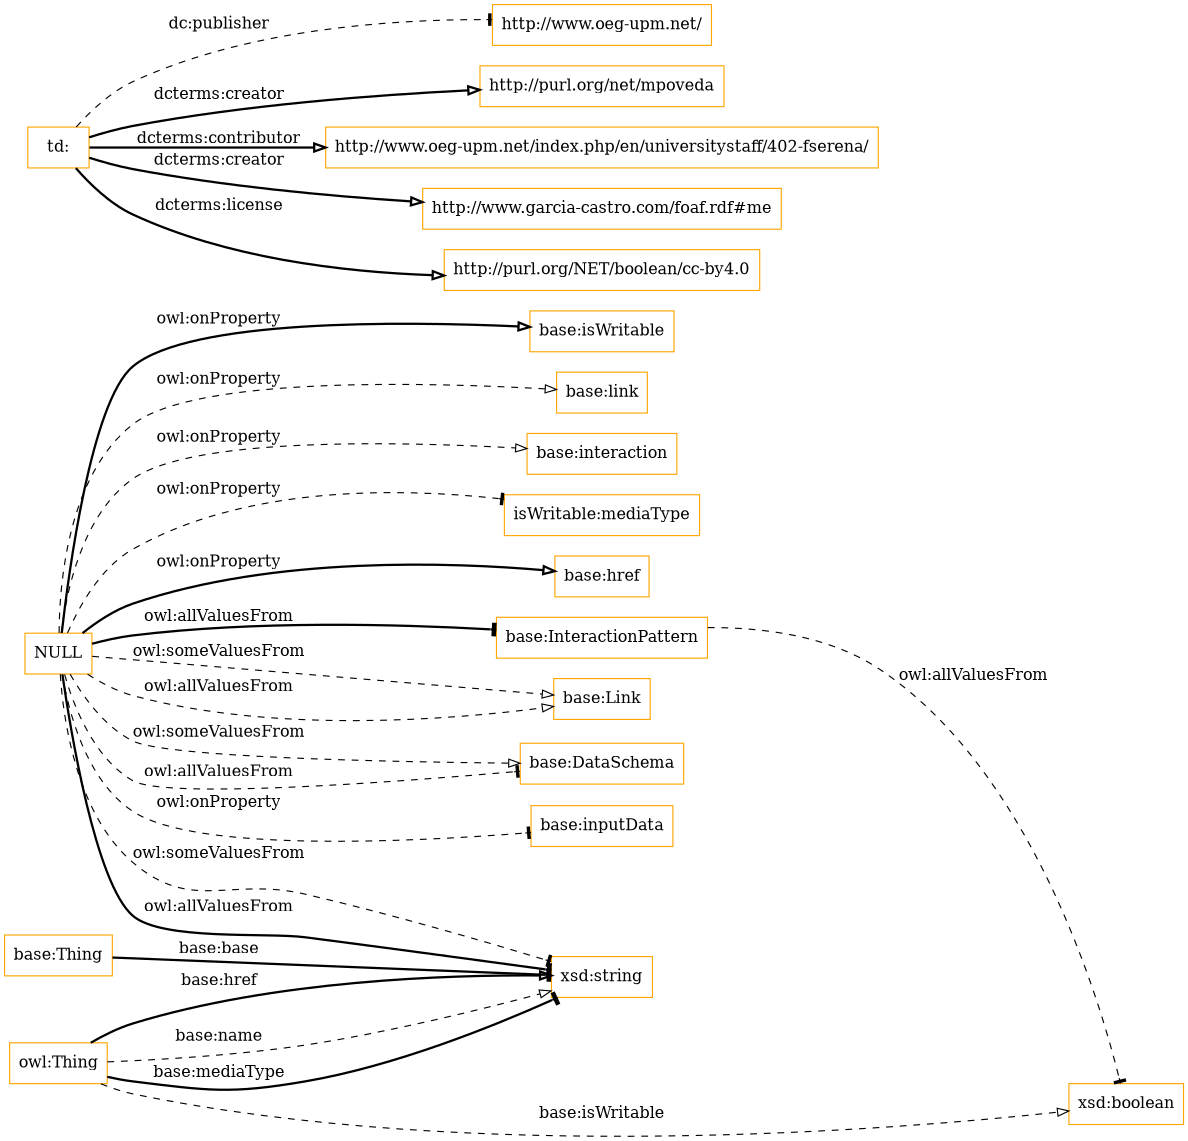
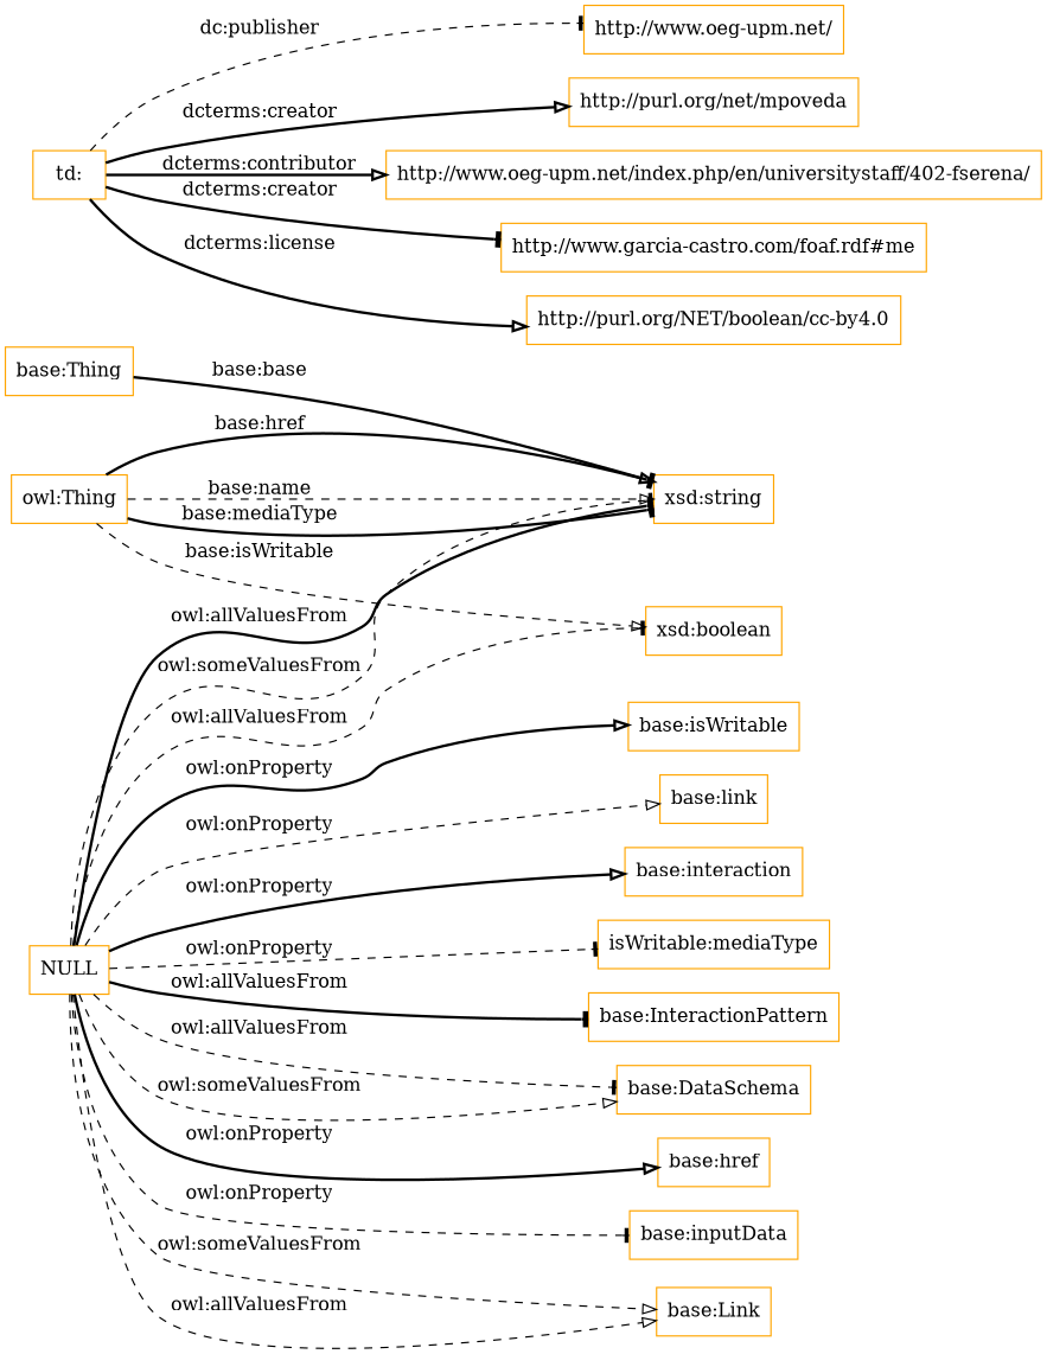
  digraph {
    fontname="DejaVu Serif"
    rankdir=LR
    node [color=orange fontname="DejaVu Serif" shape=rectangle]
    edge [arrowhead=onormal fontname="DejaVu Serif" style=bold]
    "base:Thing"
    "xsd:string"
    "td:"
    "http://www.oeg-upm.net/"
    "http://purl.org/net/mpoveda"
    "http://www.oeg-upm.net/index.php/en/universitystaff/402-fserena/"
    "http://www.garcia-castro.com/foaf.rdf#me"
    n8 [label="http://purl.org/NET/boolean/cc-by4.0"]
    NULL
    "base:InteractionPattern"
    "base:Link"
    "base:DataSchema"
    "xsd:boolean"
    "base:inputData"
    "base:isWritable"
    "base:link"
    "base:interaction"
    n18 [label="isWritable:mediaType"]
    "base:href"
    "owl:Thing"
    "base:Thing" -> "xsd:string" [arrowhead=tee label="base:base"]
    "td:" -> "http://www.oeg-upm.net/" [arrowhead=tee label="dc:publisher" style=dashed]
    "td:" -> "http://purl.org/net/mpoveda" [label="dcterms:creator"]
    "td:" -> "http://www.oeg-upm.net/index.php/en/universitystaff/402-fserena/" [label="dcterms:contributor"]
-   "td:" -> "http://www.garcia-castro.com/foaf.rdf#me" [label="dcterms:creator"]
+   "td:" -> "http://www.garcia-castro.com/foaf.rdf#me" [arrowhead=tee label="dcterms:creator"]
    "td:" -> n8 [label="dcterms:license"]
    NULL -> "xsd:string" [arrowhead=tee label="owl:someValuesFrom" style=dashed]
    NULL -> "xsd:string" [arrowhead=tee label="owl:allValuesFrom"]
    NULL -> "base:InteractionPattern" [arrowhead=tee label="owl:allValuesFrom"]
    NULL -> "base:Link" [label="owl:someValuesFrom" style=dashed]
    NULL -> "base:Link" [label="owl:allValuesFrom" style=dashed]
    NULL -> "base:DataSchema" [label="owl:someValuesFrom" style=dashed]
    NULL -> "base:DataSchema" [arrowhead=tee label="owl:allValuesFrom" style=dashed]
-   "base:InteractionPattern" -> "xsd:boolean" [arrowhead=tee label="owl:allValuesFrom" style=dashed]
+   NULL -> "xsd:boolean" [arrowhead=tee label="owl:allValuesFrom" style=dashed]
    NULL -> "base:inputData" [arrowhead=tee label="owl:onProperty" style=dashed]
    NULL -> "base:isWritable" [label="owl:onProperty"]
    NULL -> "base:link" [label="owl:onProperty" style=dashed]
-   NULL -> "base:interaction" [label="owl:onProperty" style=dashed]
+   NULL -> "base:interaction" [label="owl:onProperty"]
    NULL -> n18 [arrowhead=tee label="owl:onProperty" style=dashed]
    NULL -> "base:href" [label="owl:onProperty"]
    "owl:Thing" -> "xsd:string" [label="base:href"]
    "owl:Thing" -> "xsd:string" [label="base:name" style=dashed]
    "owl:Thing" -> "xsd:string" [arrowhead=tee label="base:mediaType"]
    "owl:Thing" -> "xsd:boolean" [label="base:isWritable" style=dashed]
  }
